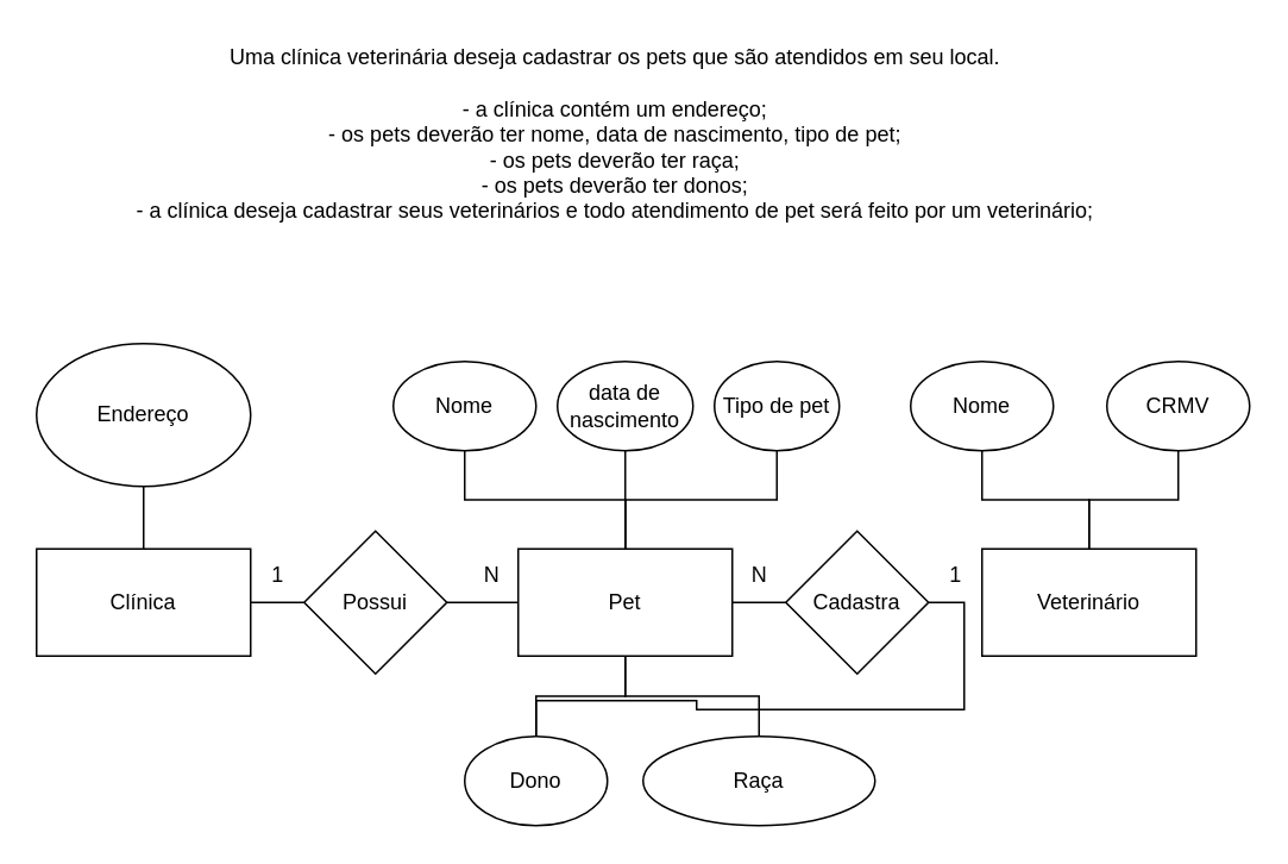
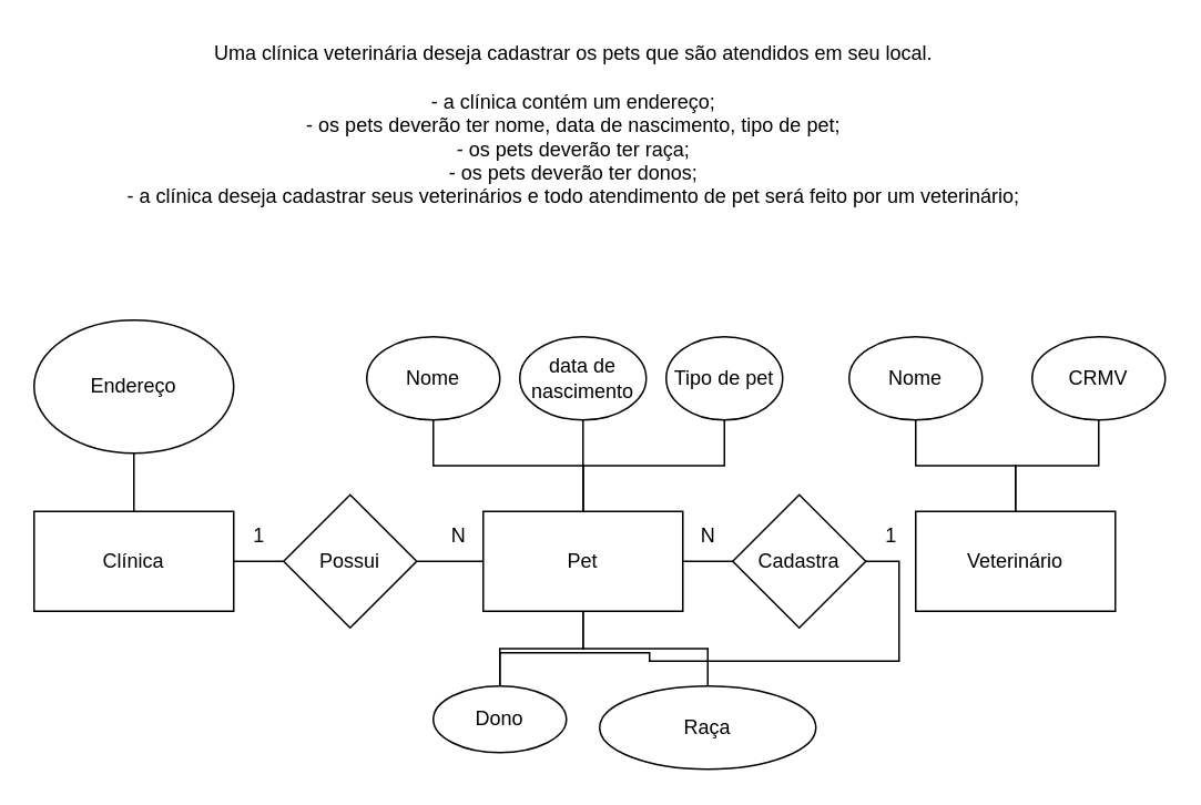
  <mxCell id="0" />
  <mxCell id="1" parent="0" />
  <mxCell id="2" value="&lt;div&gt;Uma clínica veterinária deseja cadastrar os pets que são atendidos em seu local.&lt;/div&gt;&lt;div&gt;&lt;br&gt;&lt;/div&gt;&lt;div&gt;- a clínica contém um endereço;&lt;/div&gt;&lt;div&gt;- os pets deverão ter nome, data de nascimento, tipo de pet;&lt;/div&gt;&lt;div&gt;- os pets deverão ter raça;&lt;/div&gt;&lt;div&gt;- os pets deverão ter donos;&lt;/div&gt;&lt;div&gt;- a clínica deseja cadastrar seus veterinários e todo atendimento de pet será feito por um veterinário;&lt;/div&gt;" style="text;html=1;align=center;verticalAlign=middle;resizable=0;points=[];autosize=1;strokeColor=none;fillColor=none;" vertex="1" parent="1"><mxGeometry x="64" y="20" width="560" height="110" as="geometry" /></mxCell>
  <mxCell id="3" style="edgeStyle=orthogonalEdgeStyle;rounded=0;orthogonalLoop=1;jettySize=auto;html=1;exitX=1;exitY=0.5;exitDx=0;exitDy=0;entryX=0;entryY=0.5;entryDx=0;entryDy=0;endArrow=none;endFill=0;" edge="1" parent="1" source="5" target="23"><mxGeometry relative="1" as="geometry" /></mxCell>
  <mxCell id="4" style="edgeStyle=orthogonalEdgeStyle;rounded=0;orthogonalLoop=1;jettySize=auto;html=1;exitX=0.5;exitY=0;exitDx=0;exitDy=0;entryX=0.5;entryY=1;entryDx=0;entryDy=0;endArrow=none;endFill=0;" edge="1" parent="1" source="5" target="6"><mxGeometry relative="1" as="geometry" /></mxCell>
  <mxCell id="5" value="Clínica" style="rounded=0;whiteSpace=wrap;html=1;" vertex="1" parent="1"><mxGeometry x="20" y="307" width="120" height="60" as="geometry" /></mxCell>
  <mxCell id="6" value="Endereço" style="ellipse;whiteSpace=wrap;html=1;" vertex="1" parent="1"><mxGeometry x="20" y="192" width="120" height="80" as="geometry" /></mxCell>
  <mxCell id="7" style="edgeStyle=orthogonalEdgeStyle;rounded=0;orthogonalLoop=1;jettySize=auto;html=1;exitX=1;exitY=0.5;exitDx=0;exitDy=0;entryX=0;entryY=0.5;entryDx=0;entryDy=0;endArrow=none;endFill=0;" edge="1" parent="1" source="13" target="25"><mxGeometry relative="1" as="geometry" /></mxCell>
  <mxCell id="8" style="edgeStyle=orthogonalEdgeStyle;rounded=0;orthogonalLoop=1;jettySize=auto;html=1;exitX=0.5;exitY=0;exitDx=0;exitDy=0;entryX=0.5;entryY=1;entryDx=0;entryDy=0;endArrow=none;endFill=0;" edge="1" parent="1" source="13" target="15"><mxGeometry relative="1" as="geometry" /></mxCell>
  <mxCell id="9" style="edgeStyle=orthogonalEdgeStyle;rounded=0;orthogonalLoop=1;jettySize=auto;html=1;exitX=0.5;exitY=0;exitDx=0;exitDy=0;entryX=0.5;entryY=1;entryDx=0;entryDy=0;endArrow=none;endFill=0;" edge="1" parent="1" source="13" target="16"><mxGeometry relative="1" as="geometry" /></mxCell>
  <mxCell id="10" style="edgeStyle=orthogonalEdgeStyle;rounded=0;orthogonalLoop=1;jettySize=auto;html=1;exitX=0.5;exitY=0;exitDx=0;exitDy=0;entryX=0.5;entryY=1;entryDx=0;entryDy=0;endArrow=none;endFill=0;" edge="1" parent="1" source="13" target="14"><mxGeometry relative="1" as="geometry" /></mxCell>
  <mxCell id="11" style="edgeStyle=orthogonalEdgeStyle;rounded=0;orthogonalLoop=1;jettySize=auto;html=1;exitX=0.5;exitY=1;exitDx=0;exitDy=0;entryX=0.5;entryY=0;entryDx=0;entryDy=0;endArrow=none;endFill=0;" edge="1" parent="1" source="13" target="30"><mxGeometry relative="1" as="geometry" /></mxCell>
  <mxCell id="12" style="edgeStyle=orthogonalEdgeStyle;rounded=0;orthogonalLoop=1;jettySize=auto;html=1;exitX=0.5;exitY=1;exitDx=0;exitDy=0;entryX=0.5;entryY=0;entryDx=0;entryDy=0;endArrow=none;endFill=0;" edge="1" parent="1" source="13" target="31"><mxGeometry relative="1" as="geometry" /></mxCell>
  <mxCell id="13" value="Pet" style="rounded=0;whiteSpace=wrap;html=1;" vertex="1" parent="1"><mxGeometry x="290" y="307" width="120" height="60" as="geometry" /></mxCell>
  <mxCell id="14" value="Nome" style="ellipse;whiteSpace=wrap;html=1;" vertex="1" parent="1"><mxGeometry x="220" y="202" width="80" height="50" as="geometry" /></mxCell>
  <mxCell id="15" value="data de nascimento" style="ellipse;whiteSpace=wrap;html=1;" vertex="1" parent="1"><mxGeometry x="312" y="202" width="76" height="50" as="geometry" /></mxCell>
  <mxCell id="16" value="Tipo de pet" style="ellipse;whiteSpace=wrap;html=1;" vertex="1" parent="1"><mxGeometry x="400" y="202" width="70" height="50" as="geometry" /></mxCell>
  <mxCell id="17" style="edgeStyle=orthogonalEdgeStyle;rounded=0;orthogonalLoop=1;jettySize=auto;html=1;exitX=0.5;exitY=0;exitDx=0;exitDy=0;entryX=0.5;entryY=1;entryDx=0;entryDy=0;endArrow=none;endFill=0;" edge="1" parent="1" source="18" target="19"><mxGeometry relative="1" as="geometry" /></mxCell>
  <mxCell id="18" value="Veterinário" style="rounded=0;whiteSpace=wrap;html=1;" vertex="1" parent="1"><mxGeometry x="550" y="307" width="120" height="60" as="geometry" /></mxCell>
  <mxCell id="19" value="Nome" style="ellipse;whiteSpace=wrap;html=1;" vertex="1" parent="1"><mxGeometry x="510" y="202" width="80" height="50" as="geometry" /></mxCell>
  <mxCell id="20" style="edgeStyle=orthogonalEdgeStyle;rounded=0;orthogonalLoop=1;jettySize=auto;html=1;exitX=0.5;exitY=1;exitDx=0;exitDy=0;entryX=0.5;entryY=0;entryDx=0;entryDy=0;endArrow=none;endFill=0;" edge="1" parent="1" source="21" target="18"><mxGeometry relative="1" as="geometry" /></mxCell>
  <mxCell id="21" value="CRMV" style="ellipse;whiteSpace=wrap;html=1;" vertex="1" parent="1"><mxGeometry x="620" y="202" width="80" height="50" as="geometry" /></mxCell>
  <mxCell id="22" style="edgeStyle=orthogonalEdgeStyle;rounded=0;orthogonalLoop=1;jettySize=auto;html=1;exitX=1;exitY=0.5;exitDx=0;exitDy=0;entryX=0;entryY=0.5;entryDx=0;entryDy=0;endArrow=none;endFill=0;" edge="1" parent="1" source="23" target="13"><mxGeometry relative="1" as="geometry" /></mxCell>
  <mxCell id="23" value="Possui" style="rhombus;whiteSpace=wrap;html=1;" vertex="1" parent="1"><mxGeometry x="170" y="297" width="80" height="80" as="geometry" /></mxCell>
  <mxCell id="24" style="edgeStyle=orthogonalEdgeStyle;rounded=0;orthogonalLoop=1;jettySize=auto;html=1;exitX=1;exitY=0.5;exitDx=0;exitDy=0;endArrow=none;endFill=0;" edge="1" parent="1" source="25" target="30"><mxGeometry relative="1" as="geometry" /></mxCell>
  <mxCell id="25" value="Cadastra" style="rhombus;whiteSpace=wrap;html=1;" vertex="1" parent="1"><mxGeometry x="440" y="297" width="80" height="80" as="geometry" /></mxCell>
  <mxCell id="26" value="1" style="text;html=1;align=center;verticalAlign=middle;resizable=0;points=[];autosize=1;strokeColor=none;fillColor=none;" vertex="1" parent="1"><mxGeometry x="520" y="307" width="30" height="30" as="geometry" /></mxCell>
  <mxCell id="27" value="N" style="text;html=1;align=center;verticalAlign=middle;resizable=0;points=[];autosize=1;strokeColor=none;fillColor=none;" vertex="1" parent="1"><mxGeometry x="410" y="307" width="30" height="30" as="geometry" /></mxCell>
  <mxCell id="28" value="N" style="text;html=1;align=center;verticalAlign=middle;resizable=0;points=[];autosize=1;strokeColor=none;fillColor=none;" vertex="1" parent="1"><mxGeometry x="260" y="307" width="30" height="30" as="geometry" /></mxCell>
  <mxCell id="29" value="1" style="text;html=1;align=center;verticalAlign=middle;resizable=0;points=[];autosize=1;strokeColor=none;fillColor=none;" vertex="1" parent="1"><mxGeometry x="140" y="307" width="30" height="30" as="geometry" /></mxCell>
- <mxCell id="30" value="Dono" style="ellipse;whiteSpace=wrap;html=1;" vertex="1" parent="1"><mxGeometry x="260" y="412" width="80" height="50" as="geometry" /></mxCell>
+ <mxCell id="30" value="Dono" style="ellipse;whiteSpace=wrap;html=1;" vertex="1" parent="1"><mxGeometry x="260" y="412" width="80" height="40" as="geometry" /></mxCell>
  <mxCell id="31" value="Raça" style="ellipse;whiteSpace=wrap;html=1;" vertex="1" parent="1"><mxGeometry x="360" y="412" width="130" height="50" as="geometry" /></mxCell>
